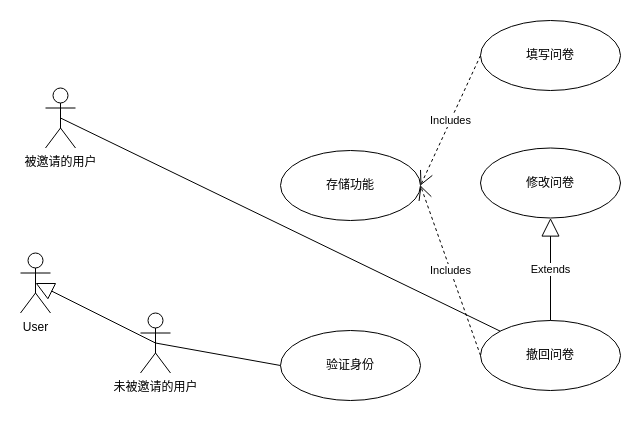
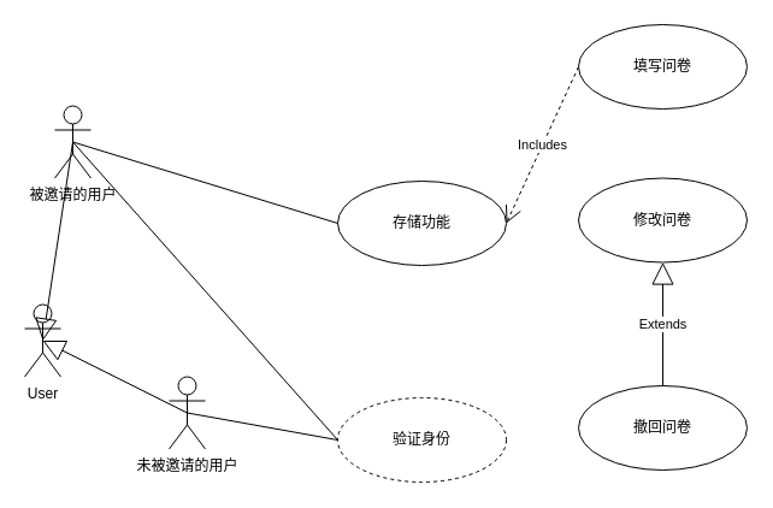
  <mxCell id="0" />
  <mxCell id="1" parent="0" />
  <mxCell id="2" value="User" style="shape=umlActor;verticalLabelPosition=bottom;verticalAlign=top;html=1;" parent="1" vertex="1"><mxGeometry x="20" y="252.5" width="30" height="60" as="geometry" /></mxCell>
  <mxCell id="3" value="被邀请的用户" style="shape=umlActor;verticalLabelPosition=bottom;verticalAlign=top;html=1;" parent="1" vertex="1"><mxGeometry x="45" y="87.5" width="30" height="60" as="geometry" /></mxCell>
  <mxCell id="4" value="未被邀请的用户" style="shape=umlActor;verticalLabelPosition=bottom;verticalAlign=top;html=1;" parent="1" vertex="1"><mxGeometry x="140" y="312.5" width="30" height="60" as="geometry" /></mxCell>
  <mxCell id="5" value="" style="endArrow=block;endSize=16;endFill=0;html=1;rounded=0;exitX=0.5;exitY=0.5;exitDx=0;exitDy=0;exitPerimeter=0;entryX=0.5;entryY=0.5;entryDx=0;entryDy=0;entryPerimeter=0;" parent="1" source="4" target="2" edge="1"><mxGeometry width="160" relative="1" as="geometry"><mxPoint x="230" y="322.5" as="sourcePoint" /><mxPoint x="390" y="322.5" as="targetPoint" /></mxGeometry></mxCell>
+ <mxCell id="6" value="" style="endArrow=block;endSize=16;endFill=0;html=1;rounded=0;entryX=0.5;entryY=0.5;entryDx=0;entryDy=0;entryPerimeter=0;exitX=0.5;exitY=0.5;exitDx=0;exitDy=0;exitPerimeter=0;" parent="1" source="3" target="2" edge="1"><mxGeometry width="160" relative="1" as="geometry"><mxPoint x="240" y="332.5" as="sourcePoint" /><mxPoint x="400" y="332.5" as="targetPoint" /></mxGeometry></mxCell>
  <mxCell id="7" value="存储功能" style="ellipse;whiteSpace=wrap;html=1;" parent="1" vertex="1"><mxGeometry x="280" y="150" width="140" height="70" as="geometry" /></mxCell>
  <mxCell id="8" value="撤回问卷" style="ellipse;whiteSpace=wrap;html=1;" parent="1" vertex="1"><mxGeometry x="480" y="320" width="140" height="70" as="geometry" /></mxCell>
  <mxCell id="9" value="修改问卷" style="ellipse;whiteSpace=wrap;html=1;" parent="1" vertex="1"><mxGeometry x="480" y="147.5" width="140" height="70" as="geometry" /></mxCell>
  <mxCell id="10" value="填写问卷" style="ellipse;whiteSpace=wrap;html=1;" parent="1" vertex="1"><mxGeometry x="480" y="20" width="140" height="70" as="geometry" /></mxCell>
- <mxCell id="11" value="验证身份" style="ellipse;whiteSpace=wrap;html=1;" parent="1" vertex="1"><mxGeometry x="280" y="330" width="140" height="70" as="geometry" /></mxCell>
+ <mxCell id="11" value="验证身份" style="ellipse;whiteSpace=wrap;html=1;dashed=1;" parent="1" vertex="1"><mxGeometry x="280" y="330" width="140" height="70" as="geometry" /></mxCell>
  <mxCell id="12" value="" style="endArrow=none;html=1;rounded=0;exitX=0.5;exitY=0.5;exitDx=0;exitDy=0;exitPerimeter=0;entryX=0;entryY=0.5;entryDx=0;entryDy=0;" parent="1" source="4" target="11" edge="1"><mxGeometry width="50" height="50" relative="1" as="geometry"><mxPoint x="270" y="300" as="sourcePoint" /><mxPoint x="320" y="250" as="targetPoint" /></mxGeometry></mxCell>
- <mxCell id="13" value="" style="endArrow=none;html=1;rounded=0;exitX=0.5;exitY=0.5;exitDx=0;exitDy=0;exitPerimeter=0;" parent="1" source="3" target="8" edge="1"><mxGeometry width="50" height="50" relative="1" as="geometry"><mxPoint x="270" y="300" as="sourcePoint" /><mxPoint x="320" y="250" as="targetPoint" /></mxGeometry></mxCell>
+ <mxCell id="13" value="" style="endArrow=none;html=1;rounded=0;exitX=0.5;exitY=0.5;exitDx=0;exitDy=0;exitPerimeter=0;entryX=0;entryY=0.5;entryDx=0;entryDy=0;" parent="1" source="3" target="7" edge="1"><mxGeometry width="50" height="50" relative="1" as="geometry"><mxPoint x="270" y="300" as="sourcePoint" /><mxPoint x="320" y="250" as="targetPoint" /></mxGeometry></mxCell>
  <mxCell id="14" value="Extends" style="endArrow=block;endSize=16;endFill=0;html=1;rounded=0;exitX=0.5;exitY=0;exitDx=0;exitDy=0;entryX=0.5;entryY=1;entryDx=0;entryDy=0;" parent="1" source="8" target="9" edge="1"><mxGeometry width="160" relative="1" as="geometry"><mxPoint x="330" y="220" as="sourcePoint" /><mxPoint x="490" y="220" as="targetPoint" /></mxGeometry></mxCell>
+ <mxCell id="15" value="" style="endArrow=none;html=1;rounded=0;exitX=0.5;exitY=0.5;exitDx=0;exitDy=0;exitPerimeter=0;entryX=0;entryY=0.5;entryDx=0;entryDy=0;" parent="1" source="3" target="11" edge="1"><mxGeometry width="50" height="50" relative="1" as="geometry"><mxPoint x="165" y="353" as="sourcePoint" /><mxPoint x="290" y="375" as="targetPoint" /></mxGeometry></mxCell>
  <mxCell id="16" value="Includes" style="endArrow=open;endSize=12;dashed=1;html=1;rounded=0;entryX=1;entryY=0.5;entryDx=0;entryDy=0;exitX=0;exitY=0.5;exitDx=0;exitDy=0;" edge="1" parent="1" source="10" target="7"><mxGeometry width="160" relative="1" as="geometry"><mxPoint x="400" y="260" as="sourcePoint" /><mxPoint x="560" y="260" as="targetPoint" /></mxGeometry></mxCell>
- <mxCell id="17" value="Includes" style="endArrow=open;endSize=12;dashed=1;html=1;rounded=0;entryX=1;entryY=0.5;entryDx=0;entryDy=0;exitX=0;exitY=0.5;exitDx=0;exitDy=0;" edge="1" parent="1" source="8" target="7"><mxGeometry width="160" relative="1" as="geometry"><mxPoint x="410" y="270" as="sourcePoint" /><mxPoint x="570" y="270" as="targetPoint" /></mxGeometry></mxCell>
